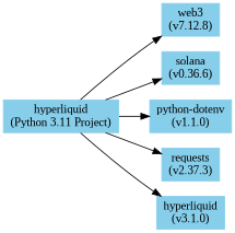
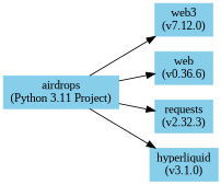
  digraph {
    fontname="Liberation Serif"
    rankdir=LR
    node [color=skyblue fontname="Liberation Serif" shape=box style=filled]
    edge [fontname="Liberation Serif"]
-   n1 [label="hyperliquid\n(Python 3.11 Project)"]
-   n2 [label="web3\n(v7.12.8)"]
-   n3 [label="solana\n(v0.36.6)"]
-   n4 [label="python-dotenv\n(v1.1.0)"]
-   n5 [label="requests\n(v2.37.3)"]
+   n1 [label="airdrops\n(Python 3.11 Project)"]
+   n2 [label="web3\n(v7.12.0)"]
+   n3 [label="web\n(v0.36.6)"]
+   n5 [label="requests\n(v2.32.3)"]
    n6 [label="hyperliquid\n(v3.1.0)"]
    n1 -> n2
    n1 -> n3
-   n1 -> n4
    n1 -> n5
    n1 -> n6
  }
